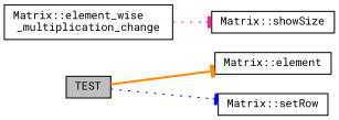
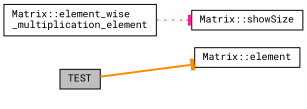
  digraph {
    fontname="Roboto Mono"
    rankdir=LR
    node [color=black fillcolor=white fontname="Roboto Mono" fontsize=10 shape=record style=filled]
    edge [arrowhead=tee fontname="Roboto Mono" fontsize=10 labelfontname=Helvetica labelfontsize=10 style=dotted]
    n1 [fillcolor=grey75 fontcolor=black height=0.2 label=TEST width=0.4]
    n2 [height=0.2 label="Matrix::element" width=0.4]
-   n3 [height=0.2 label="Matrix::setRow" width=0.4]
-   n4 [height=0.2 label="Matrix::element_wise\l_multiplication_change" width=0.4]
+   n4 [height=0.2 label="Matrix::element_wise\l_multiplication_element" width=0.4]
    n5 [height=0.2 label="Matrix::showSize" width=0.4]
    n1 -> n2 [color=darkorange style=bold]
-   n1 -> n3 [color=blue]
    n4 -> n5 [color=deeppink]
  }
